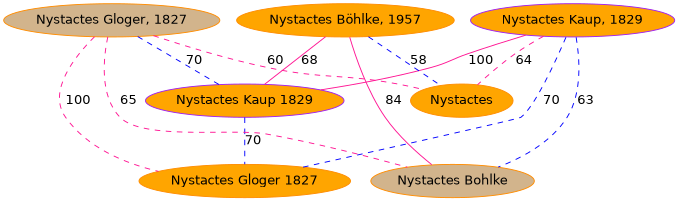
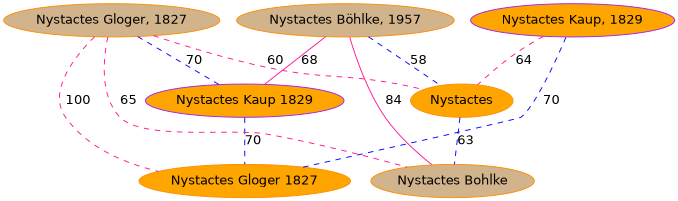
  graph {
    fontname=helvetica
    node [color=darkorange fillcolor=orange fontname=helvetica style=filled]
    edge [color=deeppink fontname=helvetica style=dashed]
    n1 [color=purple label="Nystactes Kaup, 1829"]
    n2 [fillcolor=tan label="Nystactes Bohlke"]
    n3 [label=Nystactes]
    n4 [label="Nystactes Gloger 1827"]
    n5 [color=purple label="Nystactes Kaup 1829"]
-   n6 [label="Nystactes Böhlke, 1957"]
+   n6 [fillcolor=tan label="Nystactes Böhlke, 1957"]
    n7 [fillcolor=tan label="Nystactes Gloger, 1827"]
-   n1 -- n2 [color=blue label=63]
+   n3 -- n2 [color=blue label=63]
    n1 -- n3 [label=64]
    n1 -- n4 [color=blue label=70]
-   n1 -- n5 [label=100 style=""]
    n5 -- n4 [color=blue label=70]
    n6 -- n2 [label=84 style=""]
    n6 -- n3 [color=blue label=58]
    n6 -- n5 [label=68 style=solid]
    n7 -- n2 [label=65]
    n7 -- n3 [label=60]
    n7 -- n4 [label=100]
    n7 -- n5 [color=blue label=70]
  }
